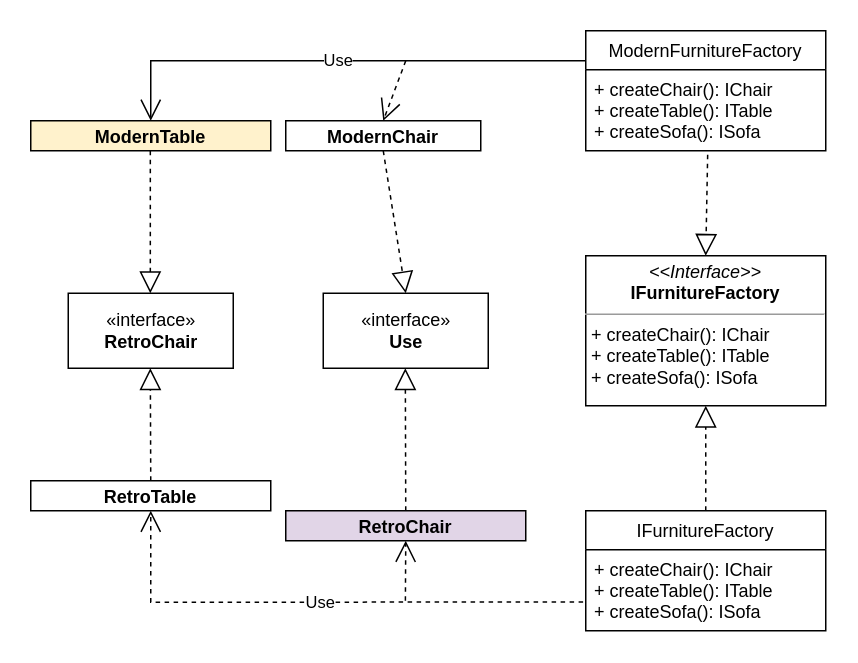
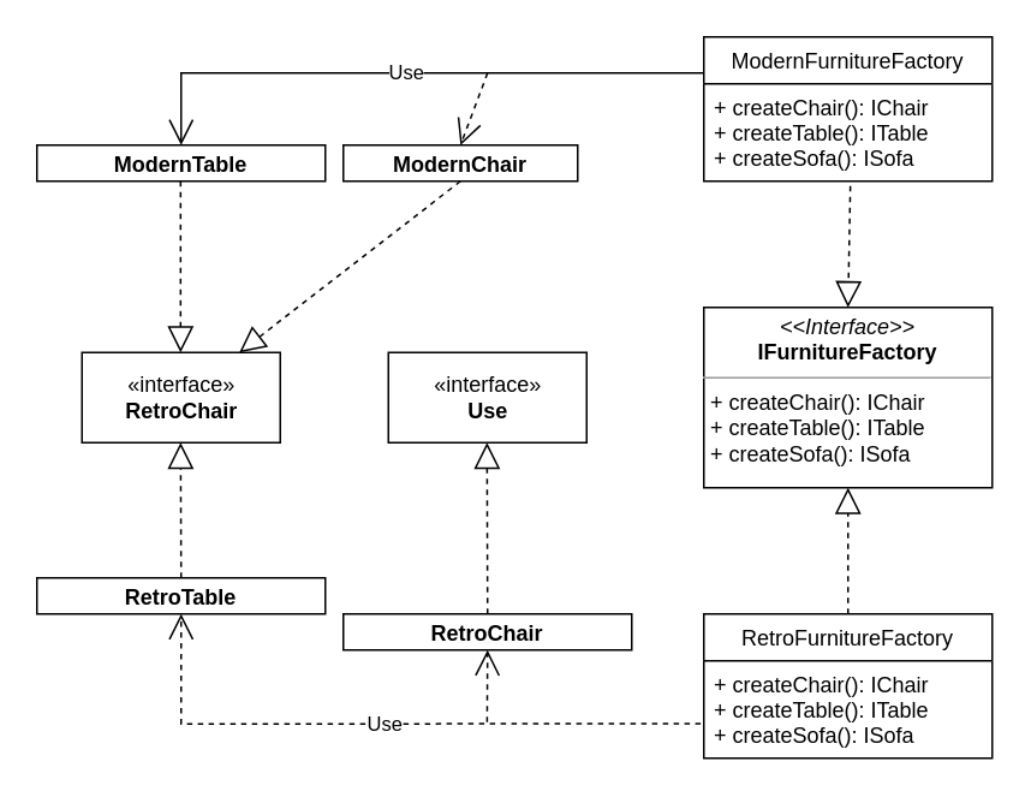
  <mxCell id="0" />
  <mxCell id="1" parent="0" />
  <mxCell id="2" value="&lt;p style=&quot;margin:0px;margin-top:4px;text-align:center;&quot;&gt;&lt;i&gt;&amp;lt;&amp;lt;Interface&amp;gt;&amp;gt;&lt;/i&gt;&lt;br&gt;&lt;b&gt;IFurnitureFactory&lt;/b&gt;&lt;/p&gt;&lt;hr size=&quot;1&quot;&gt;&lt;p style=&quot;margin:0px;margin-left:4px;&quot;&gt;&lt;/p&gt;&lt;p style=&quot;margin:0px;margin-left:4px;&quot;&gt;+ createChair(): IChair&lt;/p&gt;&lt;p style=&quot;margin:0px;margin-left:4px;&quot;&gt;+ createTable(): ITable&lt;/p&gt;&lt;p style=&quot;margin:0px;margin-left:4px;&quot;&gt;+ createSofa(): ISofa&lt;/p&gt;" style="verticalAlign=top;align=left;overflow=fill;fontSize=12;fontFamily=Helvetica;html=1;" vertex="1" parent="1"><mxGeometry x="390" y="170" width="160" height="100" as="geometry" /></mxCell>
  <mxCell id="3" value="ModernFurnitureFactory" style="swimlane;fontStyle=0;childLayout=stackLayout;horizontal=1;startSize=26;fillColor=none;horizontalStack=0;resizeParent=1;resizeParentMax=0;resizeLast=0;collapsible=1;marginBottom=0;" vertex="1" parent="1"><mxGeometry x="390" y="20" width="160" height="80" as="geometry" /></mxCell>
  <mxCell id="4" value="+ createChair(): IChair&#10;+ createTable(): ITable&#10;+ createSofa(): ISofa&#10;" style="text;strokeColor=none;fillColor=none;align=left;verticalAlign=top;spacingLeft=4;spacingRight=4;overflow=hidden;rotatable=0;points=[[0,0.5],[1,0.5]];portConstraint=eastwest;" vertex="1" parent="3"><mxGeometry y="26" width="160" height="54" as="geometry" /></mxCell>
- <mxCell id="5" value="IFurnitureFactory" style="swimlane;fontStyle=0;childLayout=stackLayout;horizontal=1;startSize=26;fillColor=none;horizontalStack=0;resizeParent=1;resizeParentMax=0;resizeLast=0;collapsible=1;marginBottom=0;" vertex="1" parent="1"><mxGeometry x="390" y="340" width="160" height="80" as="geometry" /></mxCell>
+ <mxCell id="5" value="RetroFurnitureFactory" style="swimlane;fontStyle=0;childLayout=stackLayout;horizontal=1;startSize=26;fillColor=none;horizontalStack=0;resizeParent=1;resizeParentMax=0;resizeLast=0;collapsible=1;marginBottom=0;" vertex="1" parent="1"><mxGeometry x="390" y="340" width="160" height="80" as="geometry" /></mxCell>
  <mxCell id="6" value="+ createChair(): IChair&#10;+ createTable(): ITable&#10;+ createSofa(): ISofa&#10;" style="text;strokeColor=none;fillColor=none;align=left;verticalAlign=top;spacingLeft=4;spacingRight=4;overflow=hidden;rotatable=0;points=[[0,0.5],[1,0.5]];portConstraint=eastwest;" vertex="1" parent="5"><mxGeometry y="26" width="160" height="54" as="geometry" /></mxCell>
  <mxCell id="7" value="" style="endArrow=block;dashed=1;endFill=0;endSize=12;html=1;rounded=0;strokeColor=default;entryX=0.5;entryY=1;entryDx=0;entryDy=0;exitX=0.5;exitY=0;exitDx=0;exitDy=0;" edge="1" parent="1" source="5" target="2"><mxGeometry width="160" relative="1" as="geometry"><mxPoint x="160" y="280" as="sourcePoint" /><mxPoint x="320" y="280" as="targetPoint" /></mxGeometry></mxCell>
  <mxCell id="8" value="" style="endArrow=block;dashed=1;endFill=0;endSize=12;html=1;rounded=0;strokeColor=default;entryX=0.5;entryY=0;entryDx=0;entryDy=0;exitX=0.508;exitY=1.05;exitDx=0;exitDy=0;exitPerimeter=0;" edge="1" parent="1" source="4" target="2"><mxGeometry width="160" relative="1" as="geometry"><mxPoint x="330" y="160" as="sourcePoint" /><mxPoint x="330" y="90" as="targetPoint" /></mxGeometry></mxCell>
  <mxCell id="9" value="&lt;p style=&quot;margin:0px;margin-top:4px;text-align:center;&quot;&gt;&lt;b&gt;ModernChair&lt;/b&gt;&lt;/p&gt;" style="verticalAlign=top;align=left;overflow=fill;fontSize=12;fontFamily=Helvetica;html=1;" vertex="1" parent="1"><mxGeometry x="190" y="80" width="130" height="20" as="geometry" /></mxCell>
- <mxCell id="10" value="&lt;p style=&quot;margin:0px;margin-top:4px;text-align:center;&quot;&gt;&lt;b&gt;ModernTable&lt;/b&gt;&lt;/p&gt;" style="verticalAlign=top;align=left;overflow=fill;fontSize=12;fontFamily=Helvetica;html=1;fillColor=#fff2cc;" vertex="1" parent="1"><mxGeometry x="20" y="80" width="160" height="20" as="geometry" /></mxCell>
- <mxCell id="11" value="&lt;p style=&quot;margin:0px;margin-top:4px;text-align:center;&quot;&gt;&lt;b&gt;RetroChair&lt;/b&gt;&lt;/p&gt;" style="verticalAlign=top;align=left;overflow=fill;fontSize=12;fontFamily=Helvetica;html=1;fillColor=#e1d5e7;" vertex="1" parent="1"><mxGeometry x="190" y="340" width="160" height="20" as="geometry" /></mxCell>
+ <mxCell id="10" value="&lt;p style=&quot;margin:0px;margin-top:4px;text-align:center;&quot;&gt;&lt;b&gt;ModernTable&lt;/b&gt;&lt;/p&gt;" style="verticalAlign=top;align=left;overflow=fill;fontSize=12;fontFamily=Helvetica;html=1;" vertex="1" parent="1"><mxGeometry x="20" y="80" width="160" height="20" as="geometry" /></mxCell>
+ <mxCell id="11" value="&lt;p style=&quot;margin:0px;margin-top:4px;text-align:center;&quot;&gt;&lt;b&gt;RetroChair&lt;/b&gt;&lt;/p&gt;" style="verticalAlign=top;align=left;overflow=fill;fontSize=12;fontFamily=Helvetica;html=1;" vertex="1" parent="1"><mxGeometry x="190" y="340" width="160" height="20" as="geometry" /></mxCell>
  <mxCell id="12" value="&lt;p style=&quot;margin:0px;margin-top:4px;text-align:center;&quot;&gt;&lt;b&gt;RetroTable&lt;/b&gt;&lt;/p&gt;" style="verticalAlign=top;align=left;overflow=fill;fontSize=12;fontFamily=Helvetica;html=1;" vertex="1" parent="1"><mxGeometry x="20" y="320" width="160" height="20" as="geometry" /></mxCell>
  <mxCell id="13" value="«interface»&lt;br&gt;&lt;b&gt;Use&lt;/b&gt;" style="html=1;" vertex="1" parent="1"><mxGeometry x="215" y="195" width="110" height="50" as="geometry" /></mxCell>
  <mxCell id="14" value="«interface»&lt;br&gt;&lt;b&gt;RetroChair&lt;/b&gt;" style="html=1;" vertex="1" parent="1"><mxGeometry x="45" y="195" width="110" height="50" as="geometry" /></mxCell>
- <mxCell id="15" value="" style="endArrow=block;dashed=1;endFill=0;endSize=12;html=1;rounded=0;strokeColor=default;exitX=0.5;exitY=1;exitDx=0;exitDy=0;entryX=0.5;entryY=0;entryDx=0;entryDy=0;" edge="1" parent="1" source="9" target="13"><mxGeometry width="160" relative="1" as="geometry"><mxPoint x="360" y="50" as="sourcePoint" /><mxPoint x="220" y="30" as="targetPoint" /></mxGeometry></mxCell>
+ <mxCell id="15" value="" style="endArrow=block;dashed=1;endFill=0;endSize=12;html=1;rounded=0;strokeColor=default;exitX=0.5;exitY=1;exitDx=0;exitDy=0;" edge="1" parent="1" source="9" target="14"><mxGeometry width="160" relative="1" as="geometry"><mxPoint x="360" y="50" as="sourcePoint" /><mxPoint x="220" y="30" as="targetPoint" /></mxGeometry></mxCell>
  <mxCell id="16" value="" style="endArrow=block;dashed=1;endFill=0;endSize=12;html=1;rounded=0;strokeColor=default;exitX=0.5;exitY=1;exitDx=0;exitDy=0;entryX=0.5;entryY=0;entryDx=0;entryDy=0;" edge="1" parent="1"><mxGeometry width="160" relative="1" as="geometry"><mxPoint x="99.71" y="100" as="sourcePoint" /><mxPoint x="99.71" y="195" as="targetPoint" /></mxGeometry></mxCell>
  <mxCell id="17" value="" style="endArrow=block;dashed=1;endFill=0;endSize=12;html=1;rounded=0;strokeColor=default;exitX=0.5;exitY=0;exitDx=0;exitDy=0;entryX=0.5;entryY=0;entryDx=0;entryDy=0;" edge="1" parent="1" source="12"><mxGeometry width="160" relative="1" as="geometry"><mxPoint x="99.71" y="150" as="sourcePoint" /><mxPoint x="99.71" y="245" as="targetPoint" /></mxGeometry></mxCell>
  <mxCell id="18" value="" style="endArrow=block;dashed=1;endFill=0;endSize=12;html=1;rounded=0;strokeColor=default;exitX=0.5;exitY=0;exitDx=0;exitDy=0;entryX=0.5;entryY=0;entryDx=0;entryDy=0;" edge="1" parent="1"><mxGeometry width="160" relative="1" as="geometry"><mxPoint x="270" y="340" as="sourcePoint" /><mxPoint x="269.71" y="245" as="targetPoint" /></mxGeometry></mxCell>
  <mxCell id="19" value="Use" style="endArrow=open;endSize=12;dashed=0;html=1;rounded=0;strokeColor=default;exitX=0;exitY=0.25;exitDx=0;exitDy=0;entryX=0.5;entryY=0;entryDx=0;entryDy=0;" edge="1" parent="1" source="3" target="10"><mxGeometry width="160" relative="1" as="geometry"><mxPoint x="310" y="260" as="sourcePoint" /><mxPoint x="100" y="40" as="targetPoint" /><Array as="points"><mxPoint x="100" y="40" /></Array></mxGeometry></mxCell>
  <mxCell id="20" value="" style="endArrow=open;endSize=12;dashed=1;html=1;rounded=0;strokeColor=default;entryX=0.5;entryY=0;entryDx=0;entryDy=0;" edge="1" parent="1" target="9"><mxGeometry y="10" width="160" relative="1" as="geometry"><mxPoint x="270" y="40" as="sourcePoint" /><mxPoint x="470" y="260" as="targetPoint" /><mxPoint as="offset" /></mxGeometry></mxCell>
  <mxCell id="21" value="Use" style="endArrow=open;endSize=12;dashed=1;html=1;rounded=0;strokeColor=default;exitX=-0.011;exitY=0.645;exitDx=0;exitDy=0;exitPerimeter=0;entryX=0.5;entryY=1;entryDx=0;entryDy=0;" edge="1" parent="1" source="6" target="12"><mxGeometry width="160" relative="1" as="geometry"><mxPoint x="230" y="260" as="sourcePoint" /><mxPoint x="100" y="401" as="targetPoint" /><Array as="points"><mxPoint x="100" y="401" /></Array></mxGeometry></mxCell>
  <mxCell id="22" value="" style="endArrow=open;endSize=12;dashed=1;html=1;rounded=0;strokeColor=default;entryX=0.5;entryY=1;entryDx=0;entryDy=0;" edge="1" parent="1" target="11"><mxGeometry y="10" width="160" relative="1" as="geometry"><mxPoint x="269.76" y="400" as="sourcePoint" /><mxPoint x="269.76" y="440" as="targetPoint" /><mxPoint as="offset" /></mxGeometry></mxCell>
